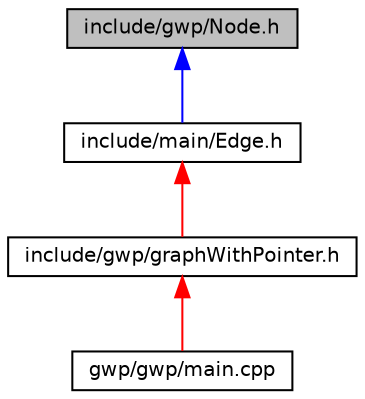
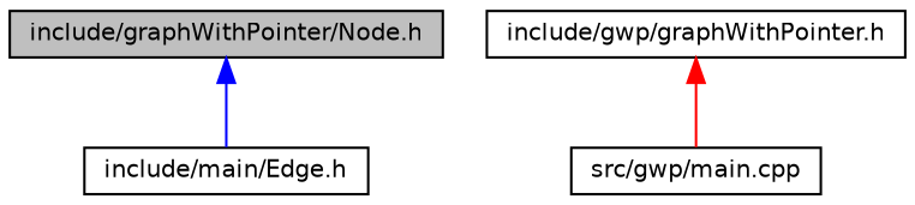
  digraph {
    node [color=black fillcolor=white fontname=Helvetica fontsize=10 shape=record style=filled]
    edge [color=red dir=back fontname=Helvetica fontsize=10 labelfontname=Helvetica labelfontsize=10 style=solid]
-   n1 [fillcolor=grey75 fontcolor=black height=0.2 label="include/gwp/Node.h" width=0.4]
+   n1 [fillcolor=grey75 fontcolor=black height=0.2 label="include/graphWithPointer/Node.h" width=0.4]
    n2 [height=0.2 label="include/main/Edge.h" width=0.4]
    n3 [height=0.2 label="include/gwp/graphWithPointer.h" width=0.4]
-   n4 [height=0.2 label="gwp/gwp/main.cpp" width=0.4]
+   n4 [height=0.2 label="src/gwp/main.cpp" width=0.4]
    n1 -> n2 [color=blue]
-   n2 -> n3
    n3 -> n4
  }
